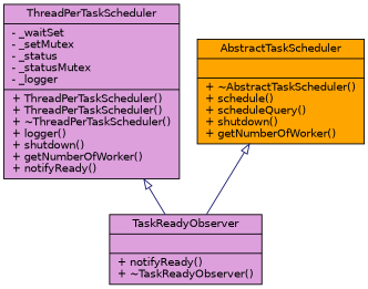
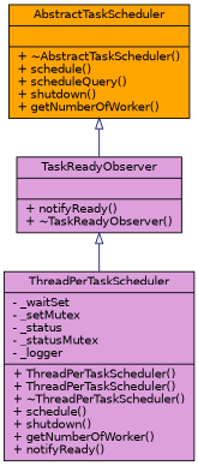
  digraph {
    node [color=black fillcolor=plum fontname=Helvetica fontsize=11 shape=record style=filled]
    edge [arrowtail=onormal color=midnightblue dir=back fontname=Helvetica fontsize=11 labelfontname=Helvetica labelfontsize=11 style=solid]
-   n1 [fontcolor=black height=0.2 label="{ThreadPerTaskScheduler\n|- _waitSet\l- _setMutex\l- _status\l- _statusMutex\l- _logger\l|+ ThreadPerTaskScheduler()\l+ ThreadPerTaskScheduler()\l+ ~ThreadPerTaskScheduler()\l+ logger()\l+ shutdown()\l+ getNumberOfWorker()\l+ notifyReady()\l}" width=0.4]
+   n1 [fontcolor=black height=0.2 label="{ThreadPerTaskScheduler\n|- _waitSet\l- _setMutex\l- _status\l- _statusMutex\l- _logger\l|+ ThreadPerTaskScheduler()\l+ ThreadPerTaskScheduler()\l+ ~ThreadPerTaskScheduler()\l+ schedule()\l+ shutdown()\l+ getNumberOfWorker()\l+ notifyReady()\l}" width=0.4]
    n2 [fillcolor=orange height=0.2 label="{AbstractTaskScheduler\n||+ ~AbstractTaskScheduler()\l+ schedule()\l+ scheduleQuery()\l+ shutdown()\l+ getNumberOfWorker()\l}" width=0.4]
    n3 [height=0.2 label="{TaskReadyObserver\n||+ notifyReady()\l+ ~TaskReadyObserver()\l}" width=0.4]
    n2 -> n3
-   n1 -> n3
+   n3 -> n1
  }
